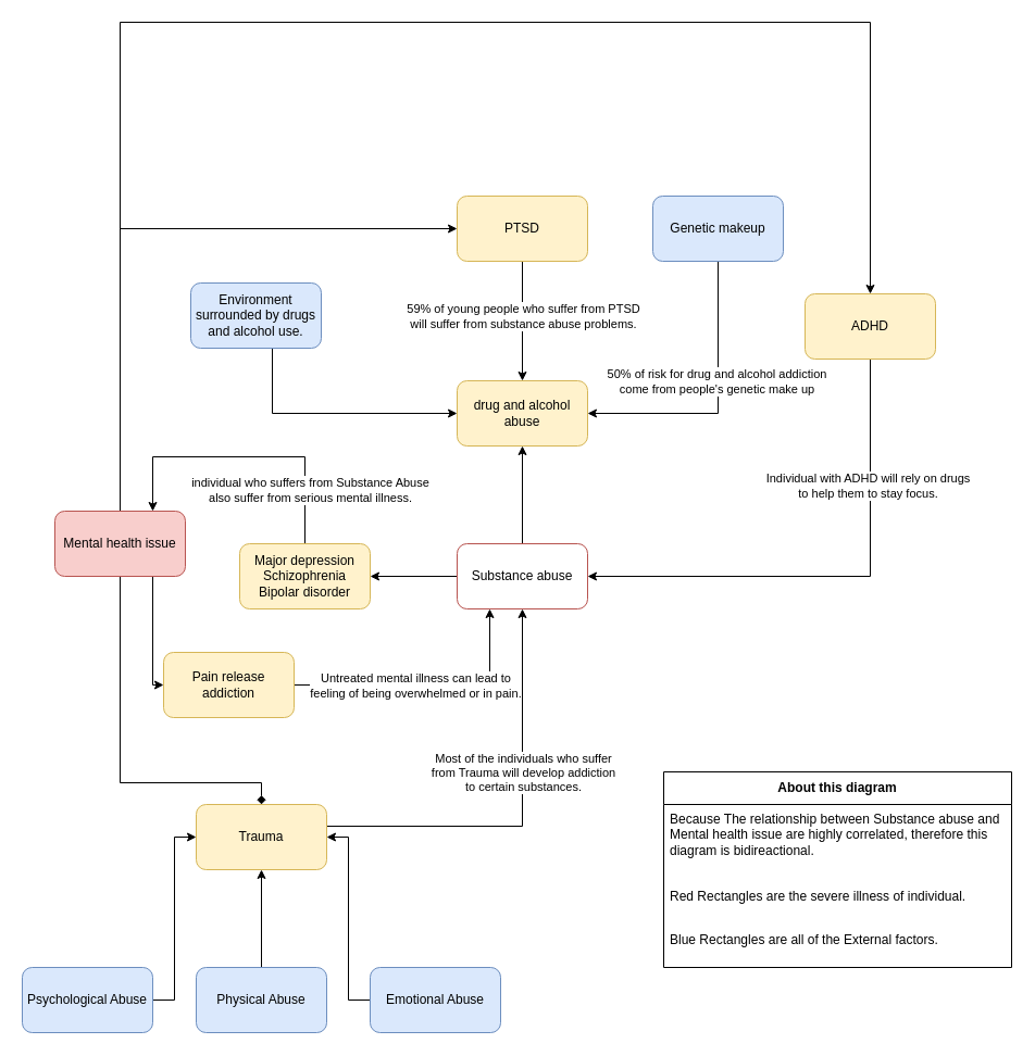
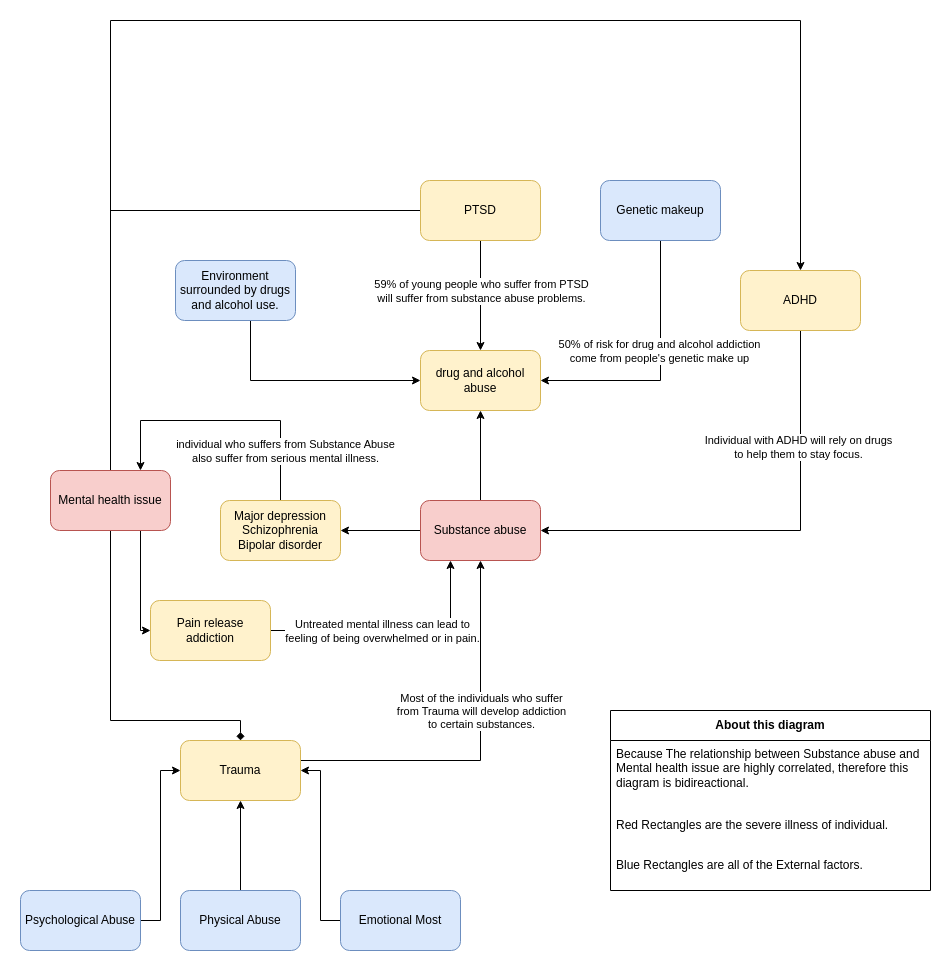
  <mxCell id="0" />
  <mxCell id="1" parent="0" />
- <mxCell id="2" style="edgeStyle=orthogonalEdgeStyle;rounded=0;orthogonalLoop=1;jettySize=auto;html=1;entryX=0;entryY=0.5;entryDx=0;entryDy=0;exitX=0.5;exitY=0;exitDx=0;exitDy=0;" edge="1" parent="1" source="6" target="21"><mxGeometry relative="1" as="geometry"><mxPoint x="420" y="220" as="targetPoint" /><mxPoint x="240" y="390" as="sourcePoint" /><Array as="points"><mxPoint x="110" y="210" /></Array></mxGeometry></mxCell>
+ <mxCell id="2" style="edgeStyle=orthogonalEdgeStyle;rounded=0;orthogonalLoop=1;jettySize=auto;html=1;entryX=0;entryY=0.5;entryDx=0;entryDy=0;exitX=0.5;exitY=0;exitDx=0;exitDy=0;endArrow=none;" edge="1" parent="1" source="6" target="21"><mxGeometry relative="1" as="geometry"><mxPoint x="420" y="220" as="targetPoint" /><mxPoint x="240" y="390" as="sourcePoint" /><Array as="points"><mxPoint x="110" y="210" /></Array></mxGeometry></mxCell>
  <mxCell id="3" style="edgeStyle=orthogonalEdgeStyle;rounded=0;orthogonalLoop=1;jettySize=auto;html=1;entryX=0.5;entryY=0;entryDx=0;entryDy=0;endArrow=diamond;" edge="1" parent="1" source="6" target="12"><mxGeometry relative="1" as="geometry"><Array as="points"><mxPoint x="110" y="720" /><mxPoint x="240" y="720" /></Array></mxGeometry></mxCell>
  <mxCell id="4" style="edgeStyle=orthogonalEdgeStyle;rounded=0;orthogonalLoop=1;jettySize=auto;html=1;" edge="1" parent="1" source="6" target="24"><mxGeometry relative="1" as="geometry"><mxPoint x="670" y="280" as="targetPoint" /><Array as="points"><mxPoint x="110" y="20" /><mxPoint x="800" y="20" /></Array></mxGeometry></mxCell>
  <mxCell id="5" style="edgeStyle=orthogonalEdgeStyle;rounded=0;orthogonalLoop=1;jettySize=auto;html=1;entryX=0;entryY=0.5;entryDx=0;entryDy=0;" edge="1" parent="1" source="6" target="36"><mxGeometry relative="1" as="geometry"><Array as="points"><mxPoint x="140" y="630" /></Array></mxGeometry></mxCell>
  <mxCell id="6" value="Mental health issue" style="rounded=1;whiteSpace=wrap;html=1;fillColor=#f8cecc;strokeColor=#b85450;" vertex="1" parent="1"><mxGeometry x="50" y="470" width="120" height="60" as="geometry" /></mxCell>
  <mxCell id="7" style="edgeStyle=orthogonalEdgeStyle;rounded=0;orthogonalLoop=1;jettySize=auto;html=1;" edge="1" parent="1" source="9" target="28"><mxGeometry relative="1" as="geometry"><mxPoint x="350" y="600" as="targetPoint" /></mxGeometry></mxCell>
  <mxCell id="8" style="edgeStyle=orthogonalEdgeStyle;rounded=0;orthogonalLoop=1;jettySize=auto;html=1;entryX=0.5;entryY=1;entryDx=0;entryDy=0;" edge="1" parent="1" source="9" target="25"><mxGeometry relative="1" as="geometry" /></mxCell>
- <mxCell id="9" value="Substance abuse" style="rounded=1;whiteSpace=wrap;html=1;fillColor=#ffffff;strokeColor=#b85450;" vertex="1" parent="1"><mxGeometry x="420" y="500" width="120" height="60" as="geometry" /></mxCell>
+ <mxCell id="9" value="Substance abuse" style="rounded=1;whiteSpace=wrap;html=1;fillColor=#f8cecc;strokeColor=#b85450;" vertex="1" parent="1"><mxGeometry x="420" y="500" width="120" height="60" as="geometry" /></mxCell>
  <mxCell id="10" style="edgeStyle=orthogonalEdgeStyle;rounded=0;orthogonalLoop=1;jettySize=auto;html=1;entryX=0.5;entryY=1;entryDx=0;entryDy=0;exitX=1;exitY=0.5;exitDx=0;exitDy=0;" edge="1" parent="1" source="12" target="9"><mxGeometry relative="1" as="geometry"><Array as="points"><mxPoint x="300" y="760" /><mxPoint x="480" y="760" /></Array></mxGeometry></mxCell>
  <mxCell id="11" value="Most of the individuals who suffer&lt;div&gt;from Trauma will develop addiction&lt;/div&gt;&lt;div&gt;to certain substances.&lt;/div&gt;" style="edgeLabel;html=1;align=center;verticalAlign=middle;resizable=0;points=[];" vertex="1" connectable="0" parent="10"><mxGeometry x="0.107" y="1" relative="1" as="geometry"><mxPoint x="1" y="-24" as="offset" /></mxGeometry></mxCell>
  <mxCell id="12" value="Trauma" style="rounded=1;whiteSpace=wrap;html=1;fillColor=#fff2cc;strokeColor=#d6b656;" vertex="1" parent="1"><mxGeometry x="180" y="740" width="120" height="60" as="geometry" /></mxCell>
  <mxCell id="13" style="edgeStyle=orthogonalEdgeStyle;rounded=0;orthogonalLoop=1;jettySize=auto;html=1;entryX=0.5;entryY=1;entryDx=0;entryDy=0;" edge="1" parent="1" source="14" target="12"><mxGeometry relative="1" as="geometry" /></mxCell>
  <mxCell id="14" value="Physical Abuse" style="rounded=1;whiteSpace=wrap;html=1;fillColor=#dae8fc;strokeColor=#6c8ebf;" vertex="1" parent="1"><mxGeometry x="180" y="890" width="120" height="60" as="geometry" /></mxCell>
  <mxCell id="15" style="edgeStyle=orthogonalEdgeStyle;rounded=0;orthogonalLoop=1;jettySize=auto;html=1;entryX=1;entryY=0.5;entryDx=0;entryDy=0;" edge="1" parent="1" source="16" target="12"><mxGeometry relative="1" as="geometry" /></mxCell>
- <mxCell id="16" value="Emotional Abuse" style="rounded=1;whiteSpace=wrap;html=1;fillColor=#dae8fc;strokeColor=#6c8ebf;" vertex="1" parent="1"><mxGeometry x="340" y="890" width="120" height="60" as="geometry" /></mxCell>
+ <mxCell id="16" value="Emotional Most" style="rounded=1;whiteSpace=wrap;html=1;fillColor=#dae8fc;strokeColor=#6c8ebf;" vertex="1" parent="1"><mxGeometry x="340" y="890" width="120" height="60" as="geometry" /></mxCell>
  <mxCell id="17" style="edgeStyle=orthogonalEdgeStyle;rounded=0;orthogonalLoop=1;jettySize=auto;html=1;entryX=0;entryY=0.5;entryDx=0;entryDy=0;" edge="1" parent="1" source="18" target="12"><mxGeometry relative="1" as="geometry" /></mxCell>
  <mxCell id="18" value="Psychological Abuse" style="rounded=1;whiteSpace=wrap;html=1;fillColor=#dae8fc;strokeColor=#6c8ebf;" vertex="1" parent="1"><mxGeometry x="20" y="890" width="120" height="60" as="geometry" /></mxCell>
  <mxCell id="19" style="edgeStyle=orthogonalEdgeStyle;rounded=0;orthogonalLoop=1;jettySize=auto;html=1;" edge="1" parent="1" source="21" target="25"><mxGeometry relative="1" as="geometry"><mxPoint x="480" y="400" as="targetPoint" /></mxGeometry></mxCell>
  <mxCell id="20" value="&lt;span style=&quot;color: rgb(0, 0, 0); font-family: Helvetica; font-size: 11px; font-style: normal; font-variant-ligatures: normal; font-variant-caps: normal; font-weight: 400; letter-spacing: normal; orphans: 2; text-align: center; text-indent: 0px; text-transform: none; widows: 2; word-spacing: 0px; -webkit-text-stroke-width: 0px; white-space: nowrap; background-color: rgb(255, 255, 255); text-decoration-thickness: initial; text-decoration-style: initial; text-decoration-color: initial; display: inline !important; float: none;&quot;&gt;59% of young people who suffer from PTSD&lt;/span&gt;&lt;div style=&quot;forced-color-adjust: none; color: rgb(0, 0, 0); font-family: Helvetica; font-size: 11px; font-style: normal; font-variant-ligatures: normal; font-variant-caps: normal; font-weight: 400; letter-spacing: normal; orphans: 2; text-align: center; text-indent: 0px; text-transform: none; widows: 2; word-spacing: 0px; -webkit-text-stroke-width: 0px; white-space: nowrap; text-decoration-thickness: initial; text-decoration-style: initial; text-decoration-color: initial;&quot;&gt;will suffer from substance abuse problems.&lt;/div&gt;" style="edgeLabel;html=1;align=center;verticalAlign=middle;resizable=0;points=[];" vertex="1" connectable="0" parent="19"><mxGeometry x="0.097" y="-4" relative="1" as="geometry"><mxPoint x="4" y="-10" as="offset" /></mxGeometry></mxCell>
  <mxCell id="21" value="PTSD" style="rounded=1;whiteSpace=wrap;html=1;fillColor=#fff2cc;strokeColor=#d6b656;" vertex="1" parent="1"><mxGeometry x="420" y="180" width="120" height="60" as="geometry" /></mxCell>
  <mxCell id="22" style="edgeStyle=orthogonalEdgeStyle;rounded=0;orthogonalLoop=1;jettySize=auto;html=1;entryX=1;entryY=0.5;entryDx=0;entryDy=0;" edge="1" parent="1" source="24" target="9"><mxGeometry relative="1" as="geometry"><Array as="points"><mxPoint x="800" y="530" /></Array></mxGeometry></mxCell>
  <mxCell id="23" value="Individual with ADHD will rely on drugs&lt;div&gt;to help them to stay focus.&lt;/div&gt;" style="edgeLabel;html=1;align=center;verticalAlign=middle;resizable=0;points=[];" vertex="1" connectable="0" parent="22"><mxGeometry x="-0.494" y="-3" relative="1" as="geometry"><mxPoint as="offset" /></mxGeometry></mxCell>
  <mxCell id="24" value="ADHD" style="rounded=1;whiteSpace=wrap;html=1;fillColor=#fff2cc;strokeColor=#d6b656;" vertex="1" parent="1"><mxGeometry x="740" y="270" width="120" height="60" as="geometry" /></mxCell>
  <mxCell id="25" value="drug and alcohol abuse" style="rounded=1;whiteSpace=wrap;html=1;fillColor=#fff2cc;strokeColor=#d6b656;" vertex="1" parent="1"><mxGeometry x="420" y="350" width="120" height="60" as="geometry" /></mxCell>
  <mxCell id="26" style="edgeStyle=orthogonalEdgeStyle;rounded=0;orthogonalLoop=1;jettySize=auto;html=1;entryX=0.75;entryY=0;entryDx=0;entryDy=0;" edge="1" parent="1" source="28" target="6"><mxGeometry relative="1" as="geometry"><Array as="points"><mxPoint x="280" y="420" /><mxPoint x="140" y="420" /></Array></mxGeometry></mxCell>
  <mxCell id="27" value="individual who suffers from Substance Abuse&lt;div&gt;also suffer from serious mental illness.&lt;/div&gt;" style="edgeLabel;html=1;align=center;verticalAlign=middle;resizable=0;points=[];" vertex="1" connectable="0" parent="26"><mxGeometry x="-0.503" y="-4" relative="1" as="geometry"><mxPoint y="17" as="offset" /></mxGeometry></mxCell>
  <mxCell id="28" value="Major depression&lt;div&gt;Schizophrenia&lt;/div&gt;&lt;div&gt;Bipolar disorder&lt;/div&gt;" style="rounded=1;whiteSpace=wrap;html=1;fillColor=#fff2cc;strokeColor=#d6b656;" vertex="1" parent="1"><mxGeometry x="220" y="500" width="120" height="60" as="geometry" /></mxCell>
  <mxCell id="29" style="edgeStyle=orthogonalEdgeStyle;rounded=0;orthogonalLoop=1;jettySize=auto;html=1;entryX=0;entryY=0.5;entryDx=0;entryDy=0;" edge="1" parent="1" source="30" target="25"><mxGeometry relative="1" as="geometry"><Array as="points"><mxPoint x="250" y="380" /></Array></mxGeometry></mxCell>
  <mxCell id="30" value="Environment surrounded by drugs and alcohol use." style="rounded=1;whiteSpace=wrap;html=1;fillColor=#dae8fc;strokeColor=#6c8ebf;" vertex="1" parent="1"><mxGeometry x="175" y="260" width="120" height="60" as="geometry" /></mxCell>
  <mxCell id="31" style="edgeStyle=orthogonalEdgeStyle;rounded=0;orthogonalLoop=1;jettySize=auto;html=1;entryX=1;entryY=0.5;entryDx=0;entryDy=0;" edge="1" parent="1" source="33" target="25"><mxGeometry relative="1" as="geometry"><Array as="points"><mxPoint x="660" y="380" /></Array></mxGeometry></mxCell>
  <mxCell id="32" value="50% of risk for drug and alcohol addiction&lt;div&gt;come from people's genetic make up&lt;/div&gt;" style="edgeLabel;html=1;align=center;verticalAlign=middle;resizable=0;points=[];" vertex="1" connectable="0" parent="31"><mxGeometry x="-0.009" y="-2" relative="1" as="geometry"><mxPoint y="-19" as="offset" /></mxGeometry></mxCell>
  <mxCell id="33" value="Genetic makeup" style="rounded=1;whiteSpace=wrap;html=1;fillColor=#dae8fc;strokeColor=#6c8ebf;" vertex="1" parent="1"><mxGeometry x="600" y="180" width="120" height="60" as="geometry" /></mxCell>
  <mxCell id="34" style="edgeStyle=orthogonalEdgeStyle;rounded=0;orthogonalLoop=1;jettySize=auto;html=1;entryX=0.25;entryY=1;entryDx=0;entryDy=0;" edge="1" parent="1" source="36" target="9"><mxGeometry relative="1" as="geometry" /></mxCell>
  <mxCell id="35" value="Untreated mental illness can lead to&lt;div&gt;feeling of being overwhelmed or in pain.&lt;/div&gt;" style="edgeLabel;html=1;align=center;verticalAlign=middle;resizable=0;points=[];" vertex="1" connectable="0" parent="34"><mxGeometry x="-0.459" y="1" relative="1" as="geometry"><mxPoint x="43" y="1" as="offset" /></mxGeometry></mxCell>
  <mxCell id="36" value="Pain release addiction" style="rounded=1;whiteSpace=wrap;html=1;fillColor=#fff2cc;strokeColor=#d6b656;" vertex="1" parent="1"><mxGeometry x="150" y="600" width="120" height="60" as="geometry" /></mxCell>
  <mxCell id="37" value="&lt;b&gt;About this diagram&lt;/b&gt;" style="swimlane;fontStyle=0;childLayout=stackLayout;horizontal=1;startSize=30;horizontalStack=0;resizeParent=1;resizeParentMax=0;resizeLast=0;collapsible=1;marginBottom=0;whiteSpace=wrap;html=1;" vertex="1" parent="1"><mxGeometry x="610" y="710" width="320" height="180" as="geometry" /></mxCell>
  <mxCell id="38" value="Because The relationship between Substance abuse and Mental health issue are highly correlated, therefore this diagram is bidireactional.&amp;nbsp;&lt;div&gt;&lt;br&gt;&lt;/div&gt;" style="text;strokeColor=none;fillColor=none;align=left;verticalAlign=middle;spacingLeft=4;spacingRight=4;overflow=hidden;points=[[0,0.5],[1,0.5]];portConstraint=eastwest;rotatable=0;whiteSpace=wrap;html=1;" vertex="1" parent="37"><mxGeometry y="30" width="320" height="70" as="geometry" /></mxCell>
  <mxCell id="39" value="Red Rectangles are the severe illness of individual." style="text;strokeColor=none;fillColor=none;align=left;verticalAlign=middle;spacingLeft=4;spacingRight=4;overflow=hidden;points=[[0,0.5],[1,0.5]];portConstraint=eastwest;rotatable=0;whiteSpace=wrap;html=1;" vertex="1" parent="37"><mxGeometry y="100" width="320" height="30" as="geometry" /></mxCell>
  <mxCell id="40" value="Blue Rectangles are all of the External factors." style="text;strokeColor=none;fillColor=none;align=left;verticalAlign=middle;spacingLeft=4;spacingRight=4;overflow=hidden;points=[[0,0.5],[1,0.5]];portConstraint=eastwest;rotatable=0;whiteSpace=wrap;html=1;" vertex="1" parent="37"><mxGeometry y="130" width="320" height="50" as="geometry" /></mxCell>
